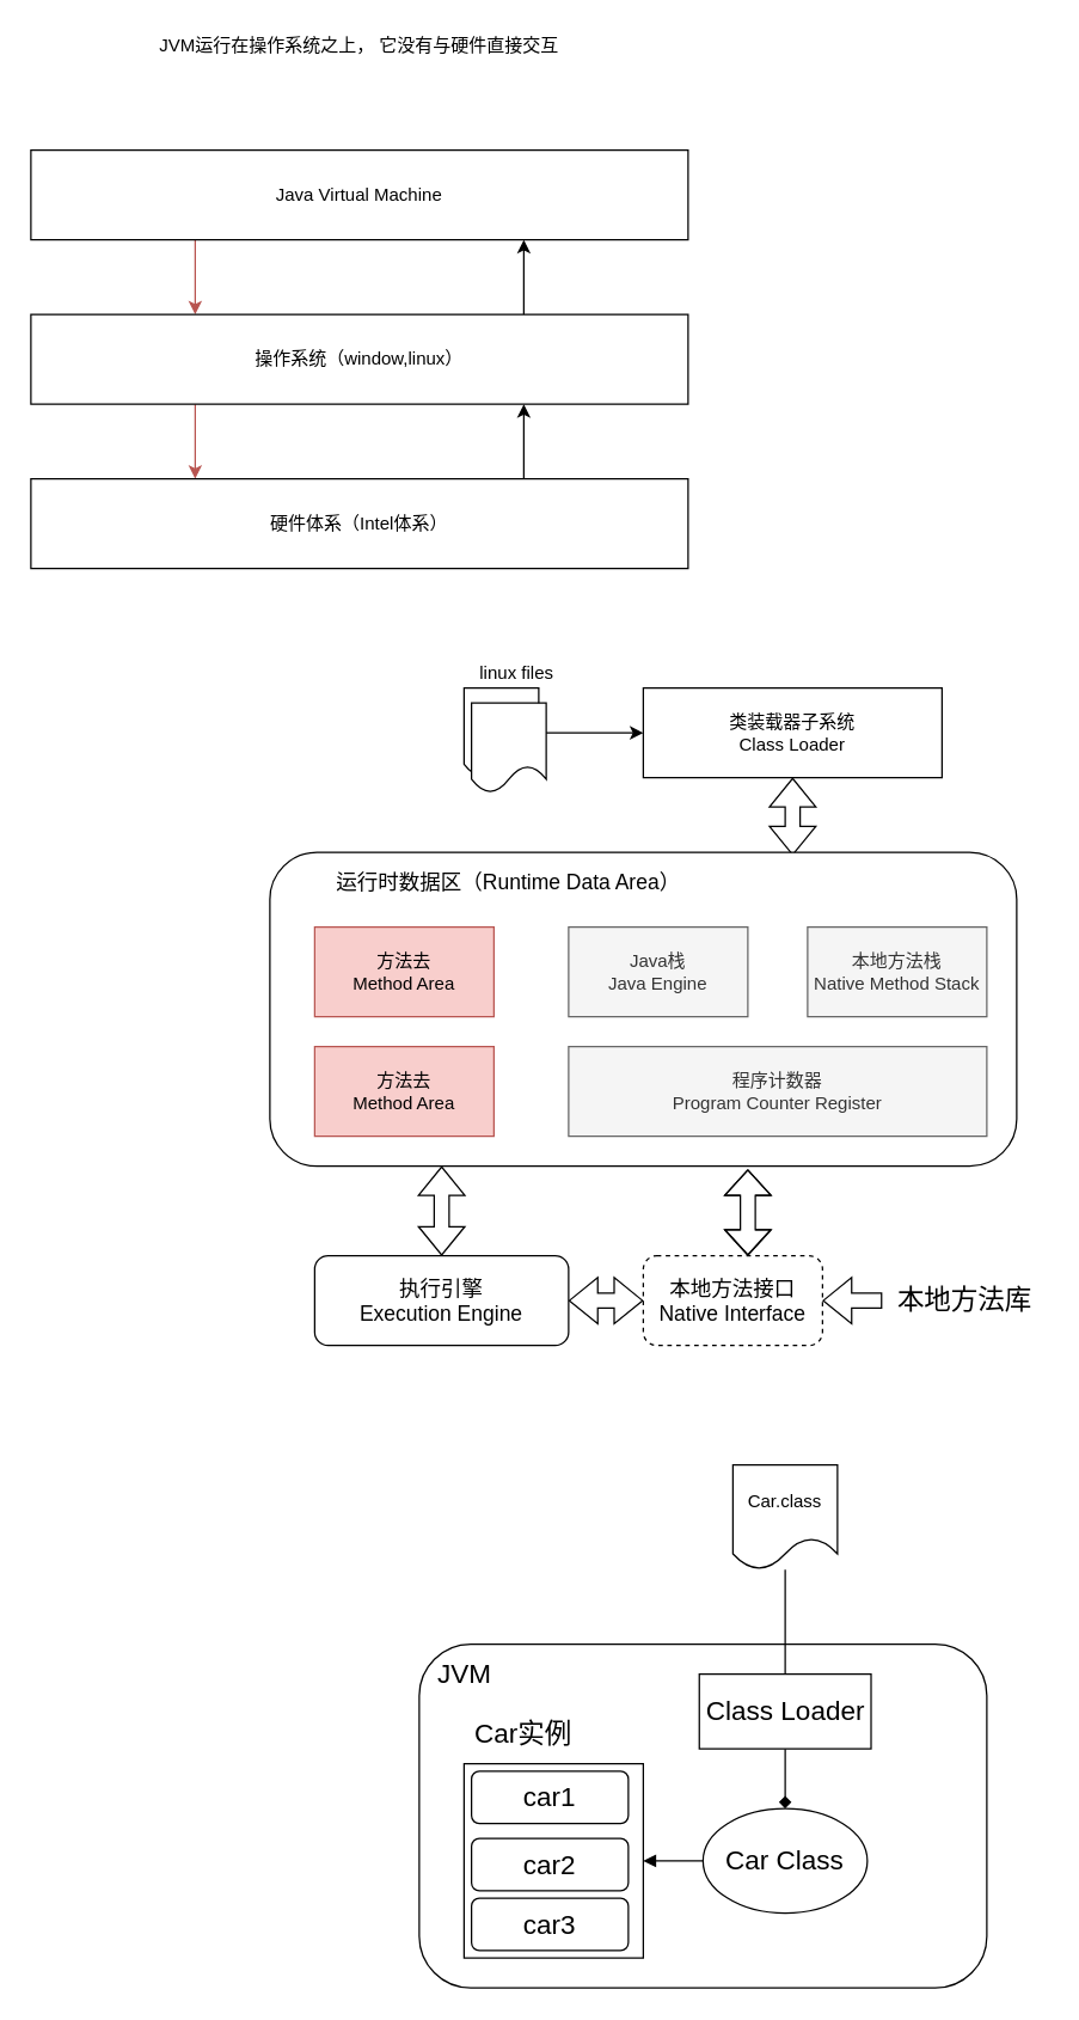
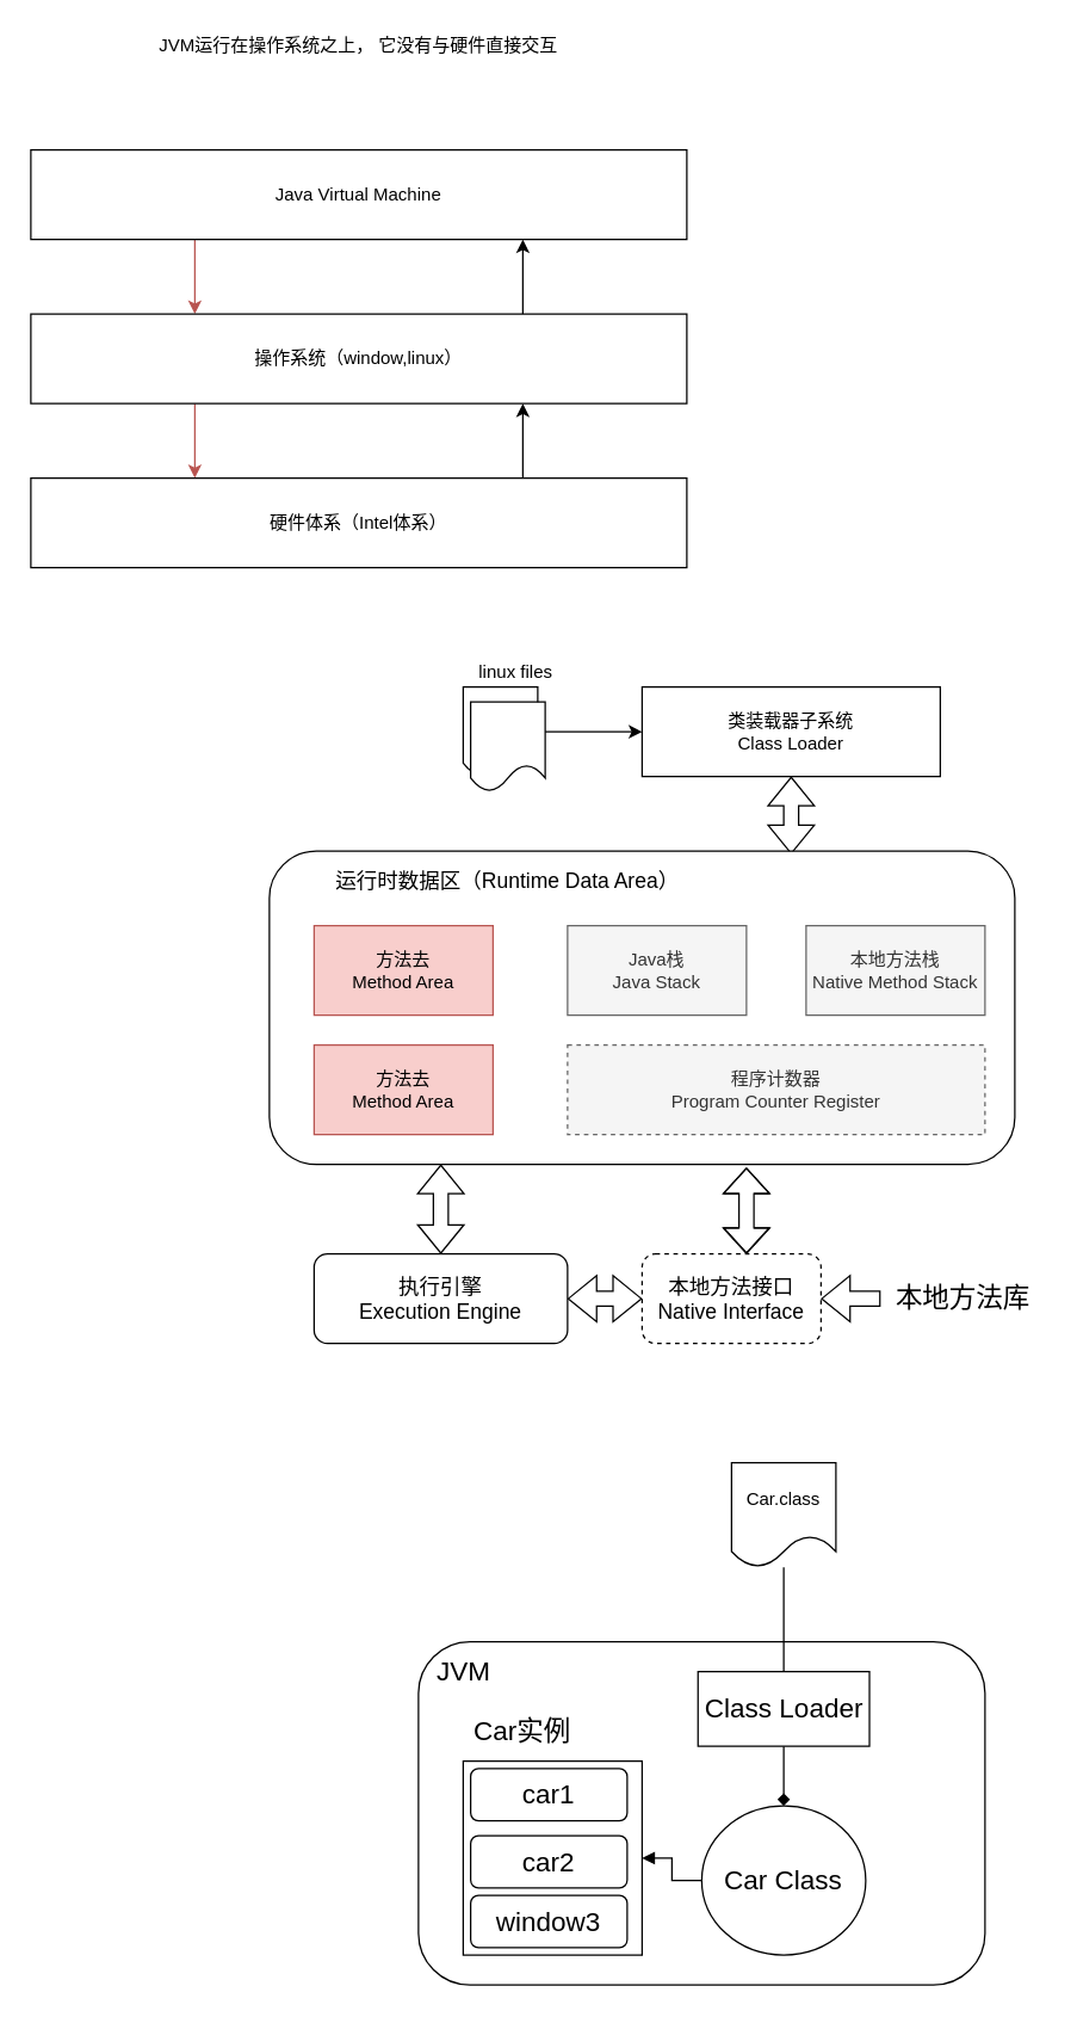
  <mxCell id="0" />
  <mxCell id="1" parent="0" />
  <mxCell id="2" style="edgeStyle=orthogonalEdgeStyle;rounded=0;orthogonalLoop=1;jettySize=auto;html=1;exitX=0.25;exitY=1;exitDx=0;exitDy=0;entryX=0.25;entryY=0;entryDx=0;entryDy=0;fillColor=#f8cecc;strokeColor=#b85450;" edge="1" parent="1" source="3" target="6"><mxGeometry relative="1" as="geometry" /></mxCell>
  <mxCell id="3" value="Java Virtual Machine" style="rounded=0;whiteSpace=wrap;html=1;" vertex="1" parent="1"><mxGeometry x="20" y="100" width="440" height="60" as="geometry" /></mxCell>
  <mxCell id="4" style="edgeStyle=orthogonalEdgeStyle;rounded=0;orthogonalLoop=1;jettySize=auto;html=1;exitX=0.75;exitY=0;exitDx=0;exitDy=0;entryX=0.75;entryY=1;entryDx=0;entryDy=0;" edge="1" parent="1" source="6" target="3"><mxGeometry relative="1" as="geometry" /></mxCell>
  <mxCell id="5" style="edgeStyle=orthogonalEdgeStyle;rounded=0;orthogonalLoop=1;jettySize=auto;html=1;exitX=0.25;exitY=1;exitDx=0;exitDy=0;entryX=0.25;entryY=0;entryDx=0;entryDy=0;fillColor=#f8cecc;strokeColor=#b85450;" edge="1" parent="1" source="6" target="8"><mxGeometry relative="1" as="geometry" /></mxCell>
  <mxCell id="6" value="操作系统（window,linux）" style="whiteSpace=wrap;html=1;rounded=0;" vertex="1" parent="1"><mxGeometry x="20" y="210" width="440" height="60" as="geometry" /></mxCell>
  <mxCell id="7" style="edgeStyle=orthogonalEdgeStyle;rounded=0;orthogonalLoop=1;jettySize=auto;html=1;exitX=0.75;exitY=0;exitDx=0;exitDy=0;entryX=0.75;entryY=1;entryDx=0;entryDy=0;" edge="1" parent="1" source="8" target="6"><mxGeometry relative="1" as="geometry" /></mxCell>
  <mxCell id="8" value="硬件体系（Intel体系）" style="whiteSpace=wrap;html=1;rounded=0;" vertex="1" parent="1"><mxGeometry x="20" y="320" width="440" height="60" as="geometry" /></mxCell>
  <mxCell id="9" value="JVM运行在操作系统之上， 它没有与硬件直接交互" style="text;html=1;strokeColor=none;fillColor=none;align=center;verticalAlign=middle;whiteSpace=wrap;rounded=0;" vertex="1" parent="1"><mxGeometry x="90" y="20" width="300" height="20" as="geometry" /></mxCell>
  <mxCell id="10" value="" style="edgeStyle=orthogonalEdgeStyle;rounded=0;orthogonalLoop=1;jettySize=auto;html=1;" edge="1" parent="1" source="11" target="14"><mxGeometry relative="1" as="geometry" /></mxCell>
  <mxCell id="11" value="" style="shape=document;whiteSpace=wrap;html=1;boundedLbl=1;fillColor=#ffffff;gradientColor=#ffffff;" vertex="1" parent="1"><mxGeometry x="310" y="460" width="50" height="60" as="geometry" /></mxCell>
  <mxCell id="12" value="linux files&lt;br&gt;" style="text;html=1;align=center;verticalAlign=middle;resizable=0;points=[];autosize=1;" vertex="1" parent="1"><mxGeometry x="310" y="440" width="70" height="20" as="geometry" /></mxCell>
  <mxCell id="13" style="edgeStyle=orthogonalEdgeStyle;shape=flexArrow;rounded=0;orthogonalLoop=1;jettySize=auto;html=1;entryX=0.7;entryY=0.01;entryDx=0;entryDy=0;entryPerimeter=0;startArrow=block;endArrow=block;fillColor=#ffffff;fontSize=18;" edge="1" parent="1" source="14" target="15"><mxGeometry relative="1" as="geometry" /></mxCell>
  <mxCell id="14" value="类装载器子系统&lt;br&gt;Class Loader" style="whiteSpace=wrap;html=1;gradientColor=#ffffff;" vertex="1" parent="1"><mxGeometry x="430" y="460" width="200" height="60" as="geometry" /></mxCell>
  <mxCell id="15" value="" style="rounded=1;whiteSpace=wrap;html=1;" vertex="1" parent="1"><mxGeometry x="180" y="570" width="500" height="210" as="geometry" /></mxCell>
- <mxCell id="16" value="Java栈&lt;br&gt;Java Engine" style="rounded=0;whiteSpace=wrap;html=1;fillColor=#f5f5f5;strokeColor=#666666;fontColor=#333333;" vertex="1" parent="1"><mxGeometry x="380" y="620" width="120" height="60" as="geometry" /></mxCell>
+ <mxCell id="16" value="Java栈&lt;br&gt;Java Stack" style="rounded=0;whiteSpace=wrap;html=1;fillColor=#f5f5f5;strokeColor=#666666;fontColor=#333333;" vertex="1" parent="1"><mxGeometry x="380" y="620" width="120" height="60" as="geometry" /></mxCell>
  <mxCell id="17" value="本地方法栈&lt;br&gt;Native Method Stack" style="rounded=0;whiteSpace=wrap;html=1;fillColor=#f5f5f5;strokeColor=#666666;fontColor=#333333;" vertex="1" parent="1"><mxGeometry x="540" y="620" width="120" height="60" as="geometry" /></mxCell>
- <mxCell id="18" value="程序计数器&lt;br&gt;Program Counter Register" style="rounded=0;whiteSpace=wrap;html=1;fillColor=#f5f5f5;strokeColor=#666666;fontColor=#333333;" vertex="1" parent="1"><mxGeometry x="380" y="700" width="280" height="60" as="geometry" /></mxCell>
+ <mxCell id="18" value="程序计数器&lt;br&gt;Program Counter Register" style="rounded=0;whiteSpace=wrap;html=1;fillColor=#f5f5f5;strokeColor=#666666;fontColor=#333333;dashed=1;" vertex="1" parent="1"><mxGeometry x="380" y="700" width="280" height="60" as="geometry" /></mxCell>
  <mxCell id="19" value="方法去&lt;br&gt;Method Area" style="rounded=0;whiteSpace=wrap;html=1;fillColor=#f8cecc;strokeColor=#b85450;" vertex="1" parent="1"><mxGeometry x="210" y="620" width="120" height="60" as="geometry" /></mxCell>
  <mxCell id="20" value="方法去&lt;br&gt;Method Area" style="rounded=0;whiteSpace=wrap;html=1;fillColor=#f8cecc;strokeColor=#b85450;" vertex="1" parent="1"><mxGeometry x="210" y="700" width="120" height="60" as="geometry" /></mxCell>
  <mxCell id="21" value="运行时数据区（Runtime Data Area）" style="text;html=1;strokeColor=none;fillColor=none;align=center;verticalAlign=middle;whiteSpace=wrap;rounded=0;fontSize=14;" vertex="1" parent="1"><mxGeometry x="210" y="580" width="260" height="20" as="geometry" /></mxCell>
  <mxCell id="22" value="" style="edgeStyle=orthogonalEdgeStyle;shape=flexArrow;rounded=0;orthogonalLoop=1;jettySize=auto;html=1;startArrow=block;endArrow=block;fillColor=#ffffff;fontSize=18;" edge="1" parent="1" source="24" target="26"><mxGeometry relative="1" as="geometry" /></mxCell>
  <mxCell id="23" style="edgeStyle=orthogonalEdgeStyle;shape=flexArrow;rounded=0;orthogonalLoop=1;jettySize=auto;html=1;entryX=0.23;entryY=1;entryDx=0;entryDy=0;entryPerimeter=0;startArrow=block;endArrow=block;fillColor=#ffffff;fontSize=18;" edge="1" parent="1" source="24" target="15"><mxGeometry relative="1" as="geometry" /></mxCell>
  <mxCell id="24" value="执行引擎&lt;br&gt;Execution Engine" style="rounded=1;whiteSpace=wrap;html=1;fillColor=#ffffff;gradientColor=#ffffff;fontSize=14;" vertex="1" parent="1"><mxGeometry x="210" y="840" width="170" height="60" as="geometry" /></mxCell>
  <mxCell id="25" value="" style="edgeStyle=orthogonalEdgeStyle;shape=flexArrow;rounded=0;orthogonalLoop=1;jettySize=auto;html=1;fillColor=#ffffff;fontSize=18;entryX=0.64;entryY=1.01;entryDx=0;entryDy=0;entryPerimeter=0;verticalAlign=bottom;arcSize=17;endArrow=block;startArrow=block;width=10;startSize=5.33;endSize=5.33;" edge="1" parent="1" source="26" target="15"><mxGeometry relative="1" as="geometry"><Array as="points"><mxPoint x="500" y="810" /><mxPoint x="500" y="810" /></Array></mxGeometry></mxCell>
  <mxCell id="26" value="本地方法接口&lt;br&gt;Native Interface" style="rounded=1;whiteSpace=wrap;html=1;fillColor=#ffffff;gradientColor=#ffffff;fontSize=14;dashed=1;" vertex="1" parent="1"><mxGeometry x="430" y="840" width="120" height="60" as="geometry" /></mxCell>
  <mxCell id="27" value="" style="edgeStyle=orthogonalEdgeStyle;shape=flexArrow;rounded=0;orthogonalLoop=1;jettySize=auto;html=1;fillColor=#ffffff;fontSize=14;" edge="1" parent="1" source="28" target="26"><mxGeometry relative="1" as="geometry" /></mxCell>
  <mxCell id="28" value="本地方法库" style="text;html=1;align=center;verticalAlign=middle;resizable=0;points=[];autosize=1;fontSize=18;" vertex="1" parent="1"><mxGeometry x="590" y="855" width="110" height="30" as="geometry" /></mxCell>
  <mxCell id="29" value="" style="shape=document;whiteSpace=wrap;html=1;boundedLbl=1;fillColor=#ffffff;gradientColor=#ffffff;" vertex="1" parent="1"><mxGeometry x="315" y="470" width="50" height="60" as="geometry" /></mxCell>
  <mxCell id="30" value="" style="rounded=1;whiteSpace=wrap;html=1;fillColor=#ffffff;gradientColor=#ffffff;fontSize=18;" vertex="1" parent="1"><mxGeometry x="280" y="1100" width="380" height="230" as="geometry" /></mxCell>
  <mxCell id="31" value="JVM" style="text;html=1;align=center;verticalAlign=middle;resizable=0;points=[];autosize=1;fontSize=18;" vertex="1" parent="1"><mxGeometry x="285" y="1105" width="50" height="30" as="geometry" /></mxCell>
  <mxCell id="32" style="edgeStyle=orthogonalEdgeStyle;rounded=0;orthogonalLoop=1;jettySize=auto;html=1;startArrow=none;endArrow=none;fillColor=#ffffff;fontSize=18;startFill=0;" edge="1" parent="1" source="33" target="35"><mxGeometry relative="1" as="geometry" /></mxCell>
  <mxCell id="33" value="Car.class" style="shape=document;whiteSpace=wrap;html=1;boundedLbl=1;fillColor=#ffffff;gradientColor=#ffffff;" vertex="1" parent="1"><mxGeometry x="490" y="980" width="70" height="70" as="geometry" /></mxCell>
  <mxCell id="34" value="" style="edgeStyle=orthogonalEdgeStyle;rounded=0;orthogonalLoop=1;jettySize=auto;html=1;startArrow=none;endArrow=diamond;fillColor=#ffffff;fontSize=18;startFill=0;" edge="1" parent="1" source="35" target="37"><mxGeometry relative="1" as="geometry" /></mxCell>
  <mxCell id="35" value="Class Loader" style="rounded=0;whiteSpace=wrap;html=1;fillColor=#ffffff;gradientColor=#ffffff;fontSize=18;" vertex="1" parent="1"><mxGeometry x="467.5" y="1120" width="115" height="50" as="geometry" /></mxCell>
  <mxCell id="36" style="edgeStyle=orthogonalEdgeStyle;rounded=0;orthogonalLoop=1;jettySize=auto;html=1;exitX=0;exitY=0.5;exitDx=0;exitDy=0;entryX=1;entryY=0.5;entryDx=0;entryDy=0;startArrow=none;endArrow=block;fillColor=#ffffff;fontSize=18;textDirection=rtl;startFill=0;" edge="1" parent="1" source="37" target="38"><mxGeometry relative="1" as="geometry" /></mxCell>
- <mxCell id="37" value="Car Class" style="ellipse;whiteSpace=wrap;html=1;fillColor=#ffffff;gradientColor=#ffffff;fontSize=18;" vertex="1" parent="1"><mxGeometry x="470" y="1210" width="110" height="70" as="geometry" /></mxCell>
+ <mxCell id="37" value="Car Class" style="ellipse;whiteSpace=wrap;html=1;fillColor=#ffffff;gradientColor=#ffffff;fontSize=18;" vertex="1" parent="1"><mxGeometry x="470" y="1210" width="110" height="100" as="geometry" /></mxCell>
  <mxCell id="38" value="" style="rounded=0;whiteSpace=wrap;html=1;fillColor=#ffffff;gradientColor=#ffffff;fontSize=18;" vertex="1" parent="1"><mxGeometry x="310" y="1180" width="120" height="130" as="geometry" /></mxCell>
  <mxCell id="39" value="Car实例" style="text;html=1;strokeColor=none;fillColor=none;align=center;verticalAlign=middle;whiteSpace=wrap;rounded=0;fontSize=18;" vertex="1" parent="1"><mxGeometry x="310" y="1150" width="80" height="20" as="geometry" /></mxCell>
  <mxCell id="40" value="car1" style="rounded=1;whiteSpace=wrap;html=1;fillColor=#ffffff;gradientColor=#ffffff;fontSize=18;" vertex="1" parent="1"><mxGeometry x="315" y="1185" width="105" height="35" as="geometry" /></mxCell>
  <mxCell id="41" value="car2" style="rounded=1;whiteSpace=wrap;html=1;fillColor=#ffffff;gradientColor=#ffffff;fontSize=18;" vertex="1" parent="1"><mxGeometry x="315" y="1230" width="105" height="35" as="geometry" /></mxCell>
- <mxCell id="42" value="car3" style="rounded=1;whiteSpace=wrap;html=1;fillColor=#ffffff;gradientColor=#ffffff;fontSize=18;" vertex="1" parent="1"><mxGeometry x="315" y="1270" width="105" height="35" as="geometry" /></mxCell>
+ <mxCell id="42" value="window3" style="rounded=1;whiteSpace=wrap;html=1;fillColor=#ffffff;gradientColor=#ffffff;fontSize=18;" vertex="1" parent="1"><mxGeometry x="315" y="1270" width="105" height="35" as="geometry" /></mxCell>
